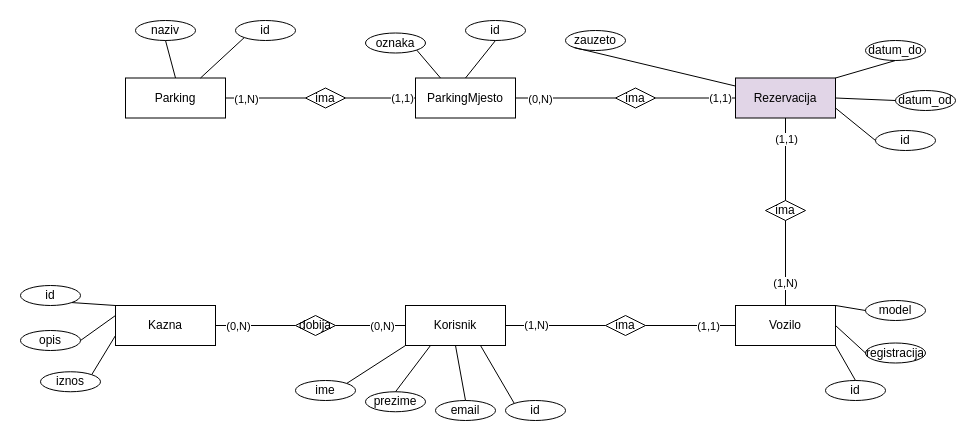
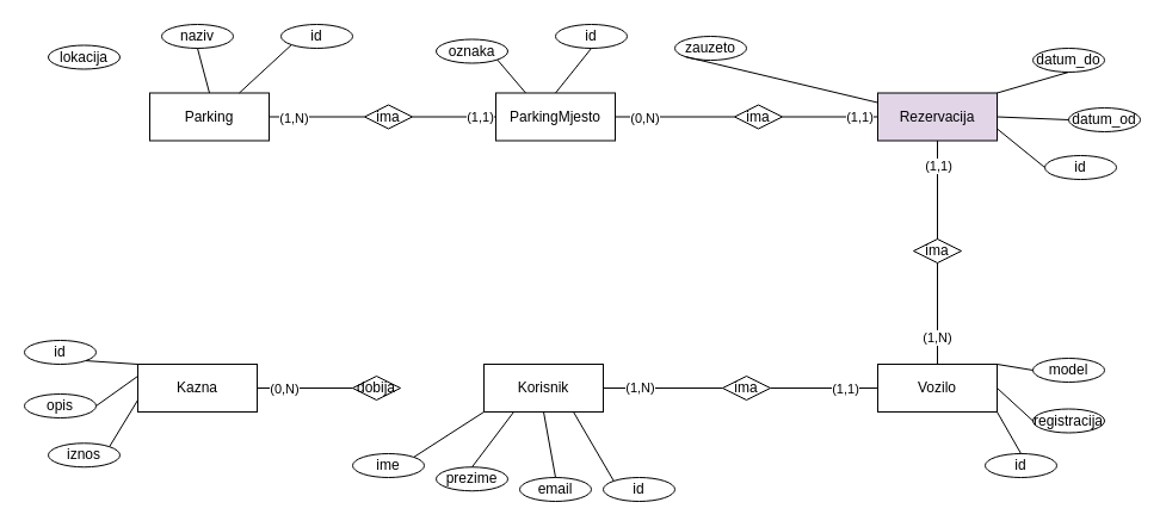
  <mxCell id="0" />
  <mxCell id="1" parent="0" />
  <mxCell id="2" value="id" style="ellipse;whiteSpace=wrap;html=1;align=center;" vertex="1" parent="1"><mxGeometry x="235" y="20" width="60" height="20" as="geometry" /></mxCell>
  <mxCell id="3" value="Parking" style="whiteSpace=wrap;html=1;align=center;" vertex="1" parent="1"><mxGeometry x="125" y="77.5" width="100" height="40" as="geometry" /></mxCell>
  <mxCell id="4" value="naziv" style="ellipse;whiteSpace=wrap;html=1;align=center;" vertex="1" parent="1"><mxGeometry x="135" y="20" width="60" height="20" as="geometry" /></mxCell>
+ <mxCell id="5" value="lokacija" style="ellipse;whiteSpace=wrap;html=1;align=center;" vertex="1" parent="1"><mxGeometry x="40" y="37.5" width="60" height="20" as="geometry" /></mxCell>
  <mxCell id="6" value="" style="endArrow=none;html=1;rounded=0;exitX=0.5;exitY=1;exitDx=0;exitDy=0;entryX=0.5;entryY=0;entryDx=0;entryDy=0;" edge="1" parent="1" source="4" target="3"><mxGeometry relative="1" as="geometry"><mxPoint x="110" y="58" as="sourcePoint" /><mxPoint x="135" y="88" as="targetPoint" /></mxGeometry></mxCell>
  <mxCell id="7" value="" style="endArrow=none;html=1;rounded=0;exitX=0;exitY=1;exitDx=0;exitDy=0;entryX=0.75;entryY=0;entryDx=0;entryDy=0;" edge="1" parent="1" source="2" target="3"><mxGeometry relative="1" as="geometry"><mxPoint x="175" y="50" as="sourcePoint" /><mxPoint x="185" y="88" as="targetPoint" /></mxGeometry></mxCell>
  <mxCell id="8" value="ParkingMjesto" style="whiteSpace=wrap;html=1;align=center;" vertex="1" parent="1"><mxGeometry x="415" y="77.5" width="100" height="40" as="geometry" /></mxCell>
  <mxCell id="9" value="zauzeto" style="ellipse;whiteSpace=wrap;html=1;align=center;" vertex="1" parent="1"><mxGeometry x="565" y="30" width="60" height="20" as="geometry" /></mxCell>
  <mxCell id="10" value="oznaka" style="ellipse;whiteSpace=wrap;html=1;align=center;" vertex="1" parent="1"><mxGeometry x="365" y="32.5" width="60" height="20" as="geometry" /></mxCell>
  <mxCell id="11" value="id" style="ellipse;whiteSpace=wrap;html=1;align=center;" vertex="1" parent="1"><mxGeometry x="465" y="20" width="60" height="20" as="geometry" /></mxCell>
  <mxCell id="12" value="" style="endArrow=none;html=1;rounded=0;exitX=1;exitY=1;exitDx=0;exitDy=0;entryX=0.25;entryY=0;entryDx=0;entryDy=0;" edge="1" parent="1" source="10" target="8"><mxGeometry relative="1" as="geometry"><mxPoint x="254" y="47" as="sourcePoint" /><mxPoint x="210" y="88" as="targetPoint" /></mxGeometry></mxCell>
  <mxCell id="13" value="" style="endArrow=none;html=1;rounded=0;exitX=0.5;exitY=1;exitDx=0;exitDy=0;entryX=0.5;entryY=0;entryDx=0;entryDy=0;" edge="1" parent="1" source="11" target="8"><mxGeometry relative="1" as="geometry"><mxPoint x="254" y="47" as="sourcePoint" /><mxPoint x="210" y="88" as="targetPoint" /></mxGeometry></mxCell>
  <mxCell id="14" value="" style="endArrow=none;html=1;rounded=0;exitX=0;exitY=1;exitDx=0;exitDy=0;" edge="1" parent="1" source="9" target="31"><mxGeometry relative="1" as="geometry"><mxPoint x="505" y="50" as="sourcePoint" /><mxPoint x="475" y="88" as="targetPoint" /></mxGeometry></mxCell>
  <mxCell id="15" value="Korisnik" style="whiteSpace=wrap;html=1;align=center;" vertex="1" parent="1"><mxGeometry x="405" y="305" width="100" height="40" as="geometry" /></mxCell>
  <mxCell id="16" value="email" style="ellipse;whiteSpace=wrap;html=1;align=center;" vertex="1" parent="1"><mxGeometry x="435" y="400" width="60" height="20" as="geometry" /></mxCell>
  <mxCell id="17" value="ime" style="ellipse;whiteSpace=wrap;html=1;align=center;" vertex="1" parent="1"><mxGeometry x="295" y="380" width="60" height="20" as="geometry" /></mxCell>
  <mxCell id="18" value="prezime" style="ellipse;whiteSpace=wrap;html=1;align=center;" vertex="1" parent="1"><mxGeometry x="365" y="391.25" width="60" height="20" as="geometry" /></mxCell>
  <mxCell id="19" value="" style="endArrow=none;html=1;rounded=0;exitX=1;exitY=0;exitDx=0;exitDy=0;entryX=0;entryY=1;entryDx=0;entryDy=0;" edge="1" parent="1" source="17" target="15"><mxGeometry relative="1" as="geometry"><mxPoint x="244" y="279.5" as="sourcePoint" /><mxPoint x="200" y="320.5" as="targetPoint" /></mxGeometry></mxCell>
  <mxCell id="20" value="" style="endArrow=none;html=1;rounded=0;exitX=0.5;exitY=0;exitDx=0;exitDy=0;entryX=0.25;entryY=1;entryDx=0;entryDy=0;" edge="1" parent="1" source="18" target="15"><mxGeometry relative="1" as="geometry"><mxPoint x="244" y="279.5" as="sourcePoint" /><mxPoint x="200" y="320.5" as="targetPoint" /></mxGeometry></mxCell>
  <mxCell id="21" value="" style="endArrow=none;html=1;rounded=0;exitX=0.5;exitY=0;exitDx=0;exitDy=0;entryX=0.5;entryY=1;entryDx=0;entryDy=0;" edge="1" parent="1" source="16" target="15"><mxGeometry relative="1" as="geometry"><mxPoint x="495" y="282.5" as="sourcePoint" /><mxPoint x="465" y="320.5" as="targetPoint" /></mxGeometry></mxCell>
  <mxCell id="22" value="Vozilo" style="whiteSpace=wrap;html=1;align=center;" vertex="1" parent="1"><mxGeometry x="735" y="305" width="100" height="40" as="geometry" /></mxCell>
  <mxCell id="23" value="model" style="ellipse;whiteSpace=wrap;html=1;align=center;" vertex="1" parent="1"><mxGeometry x="865" y="300" width="60" height="20" as="geometry" /></mxCell>
  <mxCell id="24" value="id" style="ellipse;whiteSpace=wrap;html=1;align=center;" vertex="1" parent="1"><mxGeometry x="825" y="380" width="60" height="20" as="geometry" /></mxCell>
  <mxCell id="25" value="registracija" style="ellipse;whiteSpace=wrap;html=1;align=center;" vertex="1" parent="1"><mxGeometry x="865" y="342.5" width="60" height="20" as="geometry" /></mxCell>
  <mxCell id="26" value="" style="endArrow=none;html=1;rounded=0;exitX=0.5;exitY=0;exitDx=0;exitDy=0;entryX=1;entryY=1;entryDx=0;entryDy=0;" edge="1" parent="1" source="24" target="22"><mxGeometry relative="1" as="geometry"><mxPoint x="564" y="294.5" as="sourcePoint" /><mxPoint x="520" y="335.5" as="targetPoint" /></mxGeometry></mxCell>
  <mxCell id="27" value="" style="endArrow=none;html=1;rounded=0;exitX=0;exitY=0.5;exitDx=0;exitDy=0;entryX=1;entryY=0.5;entryDx=0;entryDy=0;" edge="1" parent="1" source="25" target="22"><mxGeometry relative="1" as="geometry"><mxPoint x="564" y="294.5" as="sourcePoint" /><mxPoint x="520" y="335.5" as="targetPoint" /></mxGeometry></mxCell>
  <mxCell id="28" value="" style="endArrow=none;html=1;rounded=0;exitX=0;exitY=0.5;exitDx=0;exitDy=0;entryX=1;entryY=0;entryDx=0;entryDy=0;" edge="1" parent="1" source="23" target="22"><mxGeometry relative="1" as="geometry"><mxPoint x="815" y="297.5" as="sourcePoint" /><mxPoint x="785" y="335.5" as="targetPoint" /></mxGeometry></mxCell>
  <mxCell id="29" value="id" style="ellipse;whiteSpace=wrap;html=1;align=center;" vertex="1" parent="1"><mxGeometry x="505" y="400" width="60" height="20" as="geometry" /></mxCell>
  <mxCell id="30" value="" style="endArrow=none;html=1;rounded=0;exitX=0;exitY=0;exitDx=0;exitDy=0;entryX=0.75;entryY=1;entryDx=0;entryDy=0;" edge="1" parent="1" source="29" target="15"><mxGeometry relative="1" as="geometry"><mxPoint x="554" y="403" as="sourcePoint" /><mxPoint x="515" y="360" as="targetPoint" /></mxGeometry></mxCell>
  <mxCell id="31" value="Rezervacija" style="whiteSpace=wrap;html=1;align=center;fillColor=#e1d5e7;" vertex="1" parent="1"><mxGeometry x="735" y="77.5" width="100" height="40" as="geometry" /></mxCell>
  <mxCell id="32" value="datum_do" style="ellipse;whiteSpace=wrap;html=1;align=center;" vertex="1" parent="1"><mxGeometry x="865" y="40" width="60" height="20" as="geometry" /></mxCell>
  <mxCell id="33" value="datum_od" style="ellipse;whiteSpace=wrap;html=1;align=center;" vertex="1" parent="1"><mxGeometry x="895" y="90" width="60" height="20" as="geometry" /></mxCell>
  <mxCell id="34" value="id" style="ellipse;whiteSpace=wrap;html=1;align=center;" vertex="1" parent="1"><mxGeometry x="875" y="130" width="60" height="20" as="geometry" /></mxCell>
  <mxCell id="35" value="" style="endArrow=none;html=1;rounded=0;exitX=0;exitY=0.5;exitDx=0;exitDy=0;entryX=1;entryY=0.75;entryDx=0;entryDy=0;" edge="1" parent="1" source="34" target="31"><mxGeometry relative="1" as="geometry"><mxPoint x="1021" y="129" as="sourcePoint" /><mxPoint x="1045" y="82" as="targetPoint" /></mxGeometry></mxCell>
  <mxCell id="36" value="" style="endArrow=none;html=1;rounded=0;exitX=0;exitY=0.5;exitDx=0;exitDy=0;entryX=1;entryY=0.5;entryDx=0;entryDy=0;" edge="1" parent="1" source="33" target="31"><mxGeometry relative="1" as="geometry"><mxPoint x="711" y="103" as="sourcePoint" /><mxPoint x="760" y="88" as="targetPoint" /></mxGeometry></mxCell>
  <mxCell id="37" value="" style="endArrow=none;html=1;rounded=0;exitX=0.5;exitY=1;exitDx=0;exitDy=0;entryX=1;entryY=0;entryDx=0;entryDy=0;" edge="1" parent="1" source="32" target="31"><mxGeometry relative="1" as="geometry"><mxPoint x="790" y="120" as="sourcePoint" /><mxPoint x="785" y="88" as="targetPoint" /></mxGeometry></mxCell>
  <mxCell id="38" value="Kazna" style="whiteSpace=wrap;html=1;align=center;" vertex="1" parent="1"><mxGeometry x="115" y="305" width="100" height="40" as="geometry" /></mxCell>
  <mxCell id="39" value="iznos" style="ellipse;whiteSpace=wrap;html=1;align=center;" vertex="1" parent="1"><mxGeometry x="40" y="371.25" width="60" height="20" as="geometry" /></mxCell>
  <mxCell id="40" value="opis" style="ellipse;whiteSpace=wrap;html=1;align=center;" vertex="1" parent="1"><mxGeometry x="20" y="330" width="60" height="20" as="geometry" /></mxCell>
  <mxCell id="41" value="id" style="ellipse;whiteSpace=wrap;html=1;align=center;" vertex="1" parent="1"><mxGeometry x="20" y="285" width="60" height="20" as="geometry" /></mxCell>
  <mxCell id="42" value="" style="endArrow=none;html=1;rounded=0;exitX=1;exitY=1;exitDx=0;exitDy=0;entryX=0;entryY=0;entryDx=0;entryDy=0;" edge="1" parent="1" source="41" target="38"><mxGeometry relative="1" as="geometry"><mxPoint x="111" y="383" as="sourcePoint" /><mxPoint x="160" y="368" as="targetPoint" /></mxGeometry></mxCell>
  <mxCell id="43" value="" style="endArrow=none;html=1;rounded=0;exitX=1;exitY=0.5;exitDx=0;exitDy=0;entryX=0;entryY=0.25;entryDx=0;entryDy=0;" edge="1" parent="1" source="40" target="38"><mxGeometry relative="1" as="geometry"><mxPoint x="-19" y="177" as="sourcePoint" /><mxPoint x="0" y="215" as="targetPoint" /></mxGeometry></mxCell>
  <mxCell id="44" value="" style="endArrow=none;html=1;rounded=0;exitX=1;exitY=0;exitDx=0;exitDy=0;entryX=0;entryY=0.75;entryDx=0;entryDy=0;" edge="1" parent="1" source="39" target="38"><mxGeometry relative="1" as="geometry"><mxPoint x="-45" y="235" as="sourcePoint" /><mxPoint x="0" y="225" as="targetPoint" /></mxGeometry></mxCell>
  <mxCell id="45" value="" style="endArrow=none;html=1;rounded=0;exitX=1;exitY=0.5;exitDx=0;exitDy=0;entryX=0;entryY=0.5;entryDx=0;entryDy=0;" edge="1" parent="1" source="3" target="47"><mxGeometry relative="1" as="geometry"><mxPoint x="255" y="140" as="sourcePoint" /><mxPoint x="295" y="98" as="targetPoint" /></mxGeometry></mxCell>
  <mxCell id="46" value="(1,N)" style="edgeLabel;html=1;align=center;verticalAlign=middle;resizable=0;points=[];" vertex="1" connectable="0" parent="45"><mxGeometry x="-0.509" y="-1" relative="1" as="geometry"><mxPoint as="offset" /></mxGeometry></mxCell>
  <mxCell id="47" value="ima" style="shape=rhombus;perimeter=rhombusPerimeter;whiteSpace=wrap;html=1;align=center;" vertex="1" parent="1"><mxGeometry x="305" y="87.5" width="40" height="20" as="geometry" /></mxCell>
  <mxCell id="48" value="" style="endArrow=none;html=1;rounded=0;exitX=1;exitY=0.5;exitDx=0;exitDy=0;entryX=0;entryY=0.5;entryDx=0;entryDy=0;" edge="1" parent="1" source="47" target="8"><mxGeometry relative="1" as="geometry"><mxPoint x="235" y="108" as="sourcePoint" /><mxPoint x="315" y="108" as="targetPoint" /></mxGeometry></mxCell>
  <mxCell id="49" value="(1,1)" style="edgeLabel;html=1;align=center;verticalAlign=middle;resizable=0;points=[];" vertex="1" connectable="0" parent="48"><mxGeometry x="0.61" relative="1" as="geometry"><mxPoint as="offset" /></mxGeometry></mxCell>
  <mxCell id="50" value="ima" style="shape=rhombus;perimeter=rhombusPerimeter;whiteSpace=wrap;html=1;align=center;" vertex="1" parent="1"><mxGeometry x="615" y="87.5" width="40" height="20" as="geometry" /></mxCell>
  <mxCell id="51" value="" style="endArrow=none;html=1;rounded=0;entryX=0;entryY=0.5;entryDx=0;entryDy=0;exitX=1;exitY=0.5;exitDx=0;exitDy=0;" edge="1" parent="1" source="50" target="31"><mxGeometry relative="1" as="geometry"><mxPoint x="665" y="100" as="sourcePoint" /><mxPoint x="425" y="108" as="targetPoint" /></mxGeometry></mxCell>
  <mxCell id="52" value="(1,1)" style="edgeLabel;html=1;align=center;verticalAlign=middle;resizable=0;points=[];" vertex="1" connectable="0" parent="51"><mxGeometry x="0.61" relative="1" as="geometry"><mxPoint as="offset" /></mxGeometry></mxCell>
  <mxCell id="53" value="" style="endArrow=none;html=1;rounded=0;entryX=0;entryY=0.5;entryDx=0;entryDy=0;exitX=1;exitY=0.5;exitDx=0;exitDy=0;" edge="1" parent="1" source="8" target="50"><mxGeometry relative="1" as="geometry"><mxPoint x="665" y="108" as="sourcePoint" /><mxPoint x="745" y="108" as="targetPoint" /></mxGeometry></mxCell>
  <mxCell id="54" value="(0,N)" style="edgeLabel;html=1;align=center;verticalAlign=middle;resizable=0;points=[];" vertex="1" connectable="0" parent="53"><mxGeometry x="-0.518" y="-1" relative="1" as="geometry"><mxPoint as="offset" /></mxGeometry></mxCell>
  <mxCell id="55" value="ima" style="shape=rhombus;perimeter=rhombusPerimeter;whiteSpace=wrap;html=1;align=center;" vertex="1" parent="1"><mxGeometry x="605" y="315" width="40" height="20" as="geometry" /></mxCell>
  <mxCell id="56" value="" style="endArrow=none;html=1;rounded=0;exitX=1;exitY=0.5;exitDx=0;exitDy=0;entryX=0;entryY=0.5;entryDx=0;entryDy=0;" edge="1" parent="1" source="15" target="55"><mxGeometry relative="1" as="geometry"><mxPoint x="524" y="413" as="sourcePoint" /><mxPoint x="490" y="360" as="targetPoint" /></mxGeometry></mxCell>
  <mxCell id="57" value="(1,N)" style="edgeLabel;html=1;align=center;verticalAlign=middle;resizable=0;points=[];" vertex="1" connectable="0" parent="56"><mxGeometry x="-0.408" y="1" relative="1" as="geometry"><mxPoint as="offset" /></mxGeometry></mxCell>
  <mxCell id="58" value="" style="endArrow=none;html=1;rounded=0;exitX=1;exitY=0.5;exitDx=0;exitDy=0;entryX=0;entryY=0.5;entryDx=0;entryDy=0;" edge="1" parent="1" source="55" target="22"><mxGeometry relative="1" as="geometry"><mxPoint x="515" y="340" as="sourcePoint" /><mxPoint x="585" y="340" as="targetPoint" /></mxGeometry></mxCell>
  <mxCell id="59" value="(1,1)" style="edgeLabel;html=1;align=center;verticalAlign=middle;resizable=0;points=[];" vertex="1" connectable="0" parent="58"><mxGeometry x="0.369" relative="1" as="geometry"><mxPoint as="offset" /></mxGeometry></mxCell>
  <mxCell id="60" value="dobija" style="shape=rhombus;perimeter=rhombusPerimeter;whiteSpace=wrap;html=1;align=center;" vertex="1" parent="1"><mxGeometry x="295" y="315" width="40" height="20" as="geometry" /></mxCell>
  <mxCell id="61" value="" style="endArrow=none;html=1;rounded=0;exitX=1;exitY=0.5;exitDx=0;exitDy=0;entryX=0;entryY=0.5;entryDx=0;entryDy=0;" edge="1" parent="1" source="38" target="60"><mxGeometry relative="1" as="geometry"><mxPoint x="101" y="384" as="sourcePoint" /><mxPoint x="125" y="345" as="targetPoint" /></mxGeometry></mxCell>
  <mxCell id="62" value="(0,N)" style="edgeLabel;html=1;align=center;verticalAlign=middle;resizable=0;points=[];" vertex="1" connectable="0" parent="61"><mxGeometry x="-0.442" relative="1" as="geometry"><mxPoint as="offset" /></mxGeometry></mxCell>
- <mxCell id="63" value="" style="endArrow=none;html=1;rounded=0;exitX=1;exitY=0.5;exitDx=0;exitDy=0;entryX=0;entryY=0.5;entryDx=0;entryDy=0;" edge="1" parent="1" source="60" target="15"><mxGeometry relative="1" as="geometry"><mxPoint x="225" y="335" as="sourcePoint" /><mxPoint x="305" y="335" as="targetPoint" /></mxGeometry></mxCell>
- <mxCell id="64" value="(0,N)" style="edgeLabel;html=1;align=center;verticalAlign=middle;resizable=0;points=[];" vertex="1" connectable="0" parent="63"><mxGeometry x="0.321" relative="1" as="geometry"><mxPoint as="offset" /></mxGeometry></mxCell>
  <mxCell id="65" value="ima" style="shape=rhombus;perimeter=rhombusPerimeter;whiteSpace=wrap;html=1;align=center;" vertex="1" parent="1"><mxGeometry x="765" y="200" width="40" height="20" as="geometry" /></mxCell>
  <mxCell id="66" value="" style="endArrow=none;html=1;rounded=0;exitX=0.5;exitY=0;exitDx=0;exitDy=0;entryX=0.5;entryY=1;entryDx=0;entryDy=0;" edge="1" parent="1" source="65" target="31"><mxGeometry relative="1" as="geometry"><mxPoint x="865" y="390" as="sourcePoint" /><mxPoint x="845" y="355" as="targetPoint" /></mxGeometry></mxCell>
  <mxCell id="67" value="(1,1)" style="edgeLabel;html=1;align=center;verticalAlign=middle;resizable=0;points=[];" vertex="1" connectable="0" parent="66"><mxGeometry x="0.509" relative="1" as="geometry"><mxPoint as="offset" /></mxGeometry></mxCell>
  <mxCell id="68" value="" style="endArrow=none;html=1;rounded=0;exitX=0.5;exitY=0;exitDx=0;exitDy=0;entryX=0.5;entryY=1;entryDx=0;entryDy=0;" edge="1" parent="1" source="22" target="65"><mxGeometry relative="1" as="geometry"><mxPoint x="795" y="210" as="sourcePoint" /><mxPoint x="795" y="128" as="targetPoint" /></mxGeometry></mxCell>
  <mxCell id="69" value="(1,N)" style="edgeLabel;html=1;align=center;verticalAlign=middle;resizable=0;points=[];" vertex="1" connectable="0" parent="68"><mxGeometry x="-0.461" y="1" relative="1" as="geometry"><mxPoint as="offset" /></mxGeometry></mxCell>
